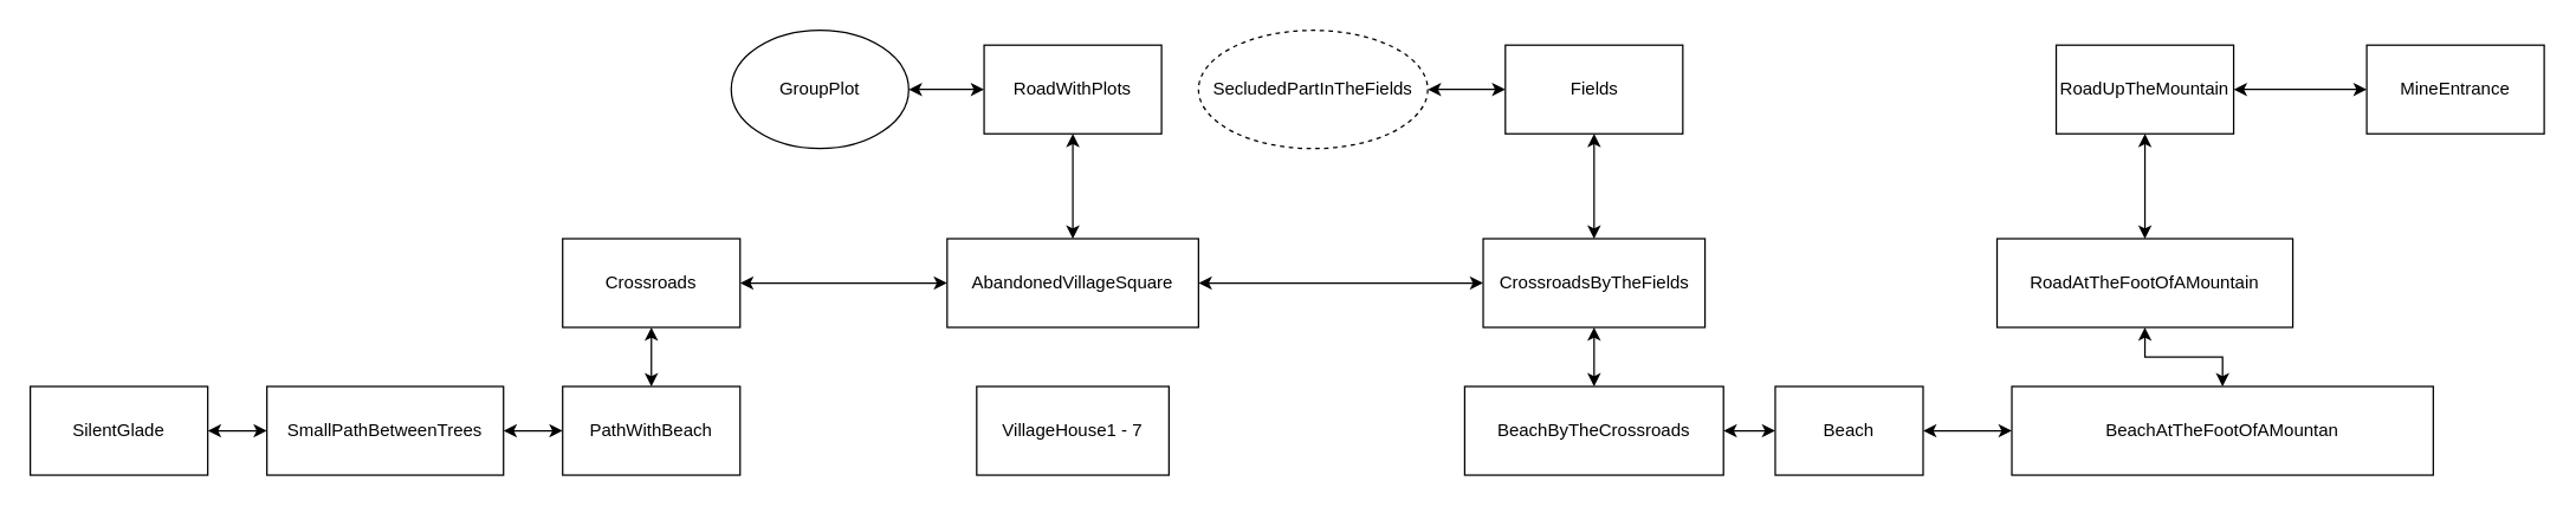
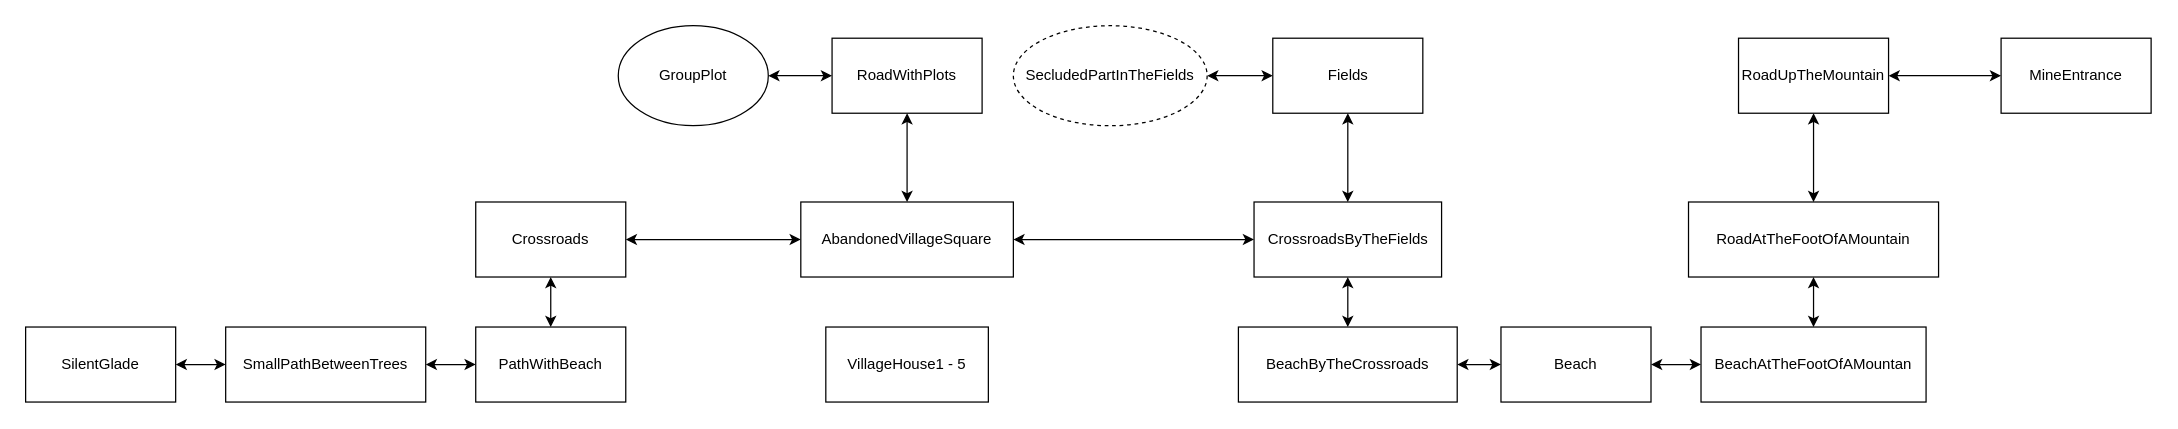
  <mxCell id="0" />
  <mxCell id="1" parent="0" />
  <mxCell id="2" style="edgeStyle=orthogonalEdgeStyle;rounded=0;orthogonalLoop=1;jettySize=auto;html=1;startArrow=classic;startFill=1;" edge="1" parent="1" source="3" target="5"><mxGeometry relative="1" as="geometry" /></mxCell>
  <mxCell id="3" value="SilentGlade" style="rounded=0;whiteSpace=wrap;html=1;" vertex="1" parent="1"><mxGeometry x="20" y="261" width="120" height="60" as="geometry" /></mxCell>
  <mxCell id="4" style="edgeStyle=orthogonalEdgeStyle;rounded=0;orthogonalLoop=1;jettySize=auto;html=1;startArrow=classic;startFill=1;" edge="1" parent="1" source="5" target="7"><mxGeometry relative="1" as="geometry" /></mxCell>
  <mxCell id="5" value="SmallPathBetweenTrees" style="rounded=0;whiteSpace=wrap;html=1;" vertex="1" parent="1"><mxGeometry x="180" y="261" width="160" height="60" as="geometry" /></mxCell>
  <mxCell id="6" style="edgeStyle=orthogonalEdgeStyle;rounded=0;orthogonalLoop=1;jettySize=auto;html=1;startArrow=classic;startFill=1;" edge="1" parent="1" source="7" target="9"><mxGeometry relative="1" as="geometry" /></mxCell>
  <mxCell id="7" value="PathWithBeach" style="rounded=0;whiteSpace=wrap;html=1;" vertex="1" parent="1"><mxGeometry x="380" y="261" width="120" height="60" as="geometry" /></mxCell>
  <mxCell id="8" style="edgeStyle=orthogonalEdgeStyle;rounded=0;orthogonalLoop=1;jettySize=auto;html=1;entryX=0;entryY=0.5;entryDx=0;entryDy=0;startArrow=classic;startFill=1;" edge="1" parent="1" source="9" target="12"><mxGeometry relative="1" as="geometry" /></mxCell>
  <mxCell id="9" value="Crossroads" style="rounded=0;whiteSpace=wrap;html=1;" vertex="1" parent="1"><mxGeometry x="380" y="161" width="120" height="60" as="geometry" /></mxCell>
  <mxCell id="10" style="edgeStyle=orthogonalEdgeStyle;rounded=0;orthogonalLoop=1;jettySize=auto;html=1;startArrow=classic;startFill=1;" edge="1" parent="1" source="12" target="13"><mxGeometry relative="1" as="geometry" /></mxCell>
  <mxCell id="11" style="edgeStyle=orthogonalEdgeStyle;rounded=0;orthogonalLoop=1;jettySize=auto;html=1;startArrow=classic;startFill=1;" edge="1" parent="1" source="12" target="15"><mxGeometry relative="1" as="geometry" /></mxCell>
  <mxCell id="12" value="AbandonedVillageSquare" style="rounded=0;whiteSpace=wrap;html=1;" vertex="1" parent="1"><mxGeometry x="640" y="161" width="170" height="60" as="geometry" /></mxCell>
  <mxCell id="13" value="RoadWithPlots" style="rounded=0;whiteSpace=wrap;html=1;" vertex="1" parent="1"><mxGeometry x="665" y="30" width="120" height="60" as="geometry" /></mxCell>
  <mxCell id="14" style="edgeStyle=orthogonalEdgeStyle;rounded=0;orthogonalLoop=1;jettySize=auto;html=1;startArrow=classic;startFill=1;" edge="1" parent="1" source="15" target="17"><mxGeometry relative="1" as="geometry" /></mxCell>
  <mxCell id="15" value="CrossroadsByTheFields" style="rounded=0;whiteSpace=wrap;html=1;" vertex="1" parent="1"><mxGeometry x="1002.5" y="161" width="150" height="60" as="geometry" /></mxCell>
  <mxCell id="16" style="edgeStyle=orthogonalEdgeStyle;rounded=0;orthogonalLoop=1;jettySize=auto;html=1;startArrow=classic;startFill=1;" edge="1" parent="1" source="17" target="28"><mxGeometry relative="1" as="geometry" /></mxCell>
  <mxCell id="17" value="BeachByTheCrossroads" style="rounded=0;whiteSpace=wrap;html=1;" vertex="1" parent="1"><mxGeometry x="990" y="261" width="175" height="60" as="geometry" /></mxCell>
  <mxCell id="18" style="edgeStyle=orthogonalEdgeStyle;rounded=0;orthogonalLoop=1;jettySize=auto;html=1;startArrow=classic;startFill=1;" edge="1" parent="1" source="19" target="13"><mxGeometry relative="1" as="geometry" /></mxCell>
  <mxCell id="19" value="GroupPlot" style="ellipse;whiteSpace=wrap;html=1;" vertex="1" parent="1"><mxGeometry x="494" y="20" width="120" height="80" as="geometry" /></mxCell>
- <mxCell id="20" value="VillageHouse1 - 7" style="rounded=0;whiteSpace=wrap;html=1;" vertex="1" parent="1"><mxGeometry x="660" y="261" width="130" height="60" as="geometry" /></mxCell>
+ <mxCell id="20" value="VillageHouse1 - 5" style="rounded=0;whiteSpace=wrap;html=1;" vertex="1" parent="1"><mxGeometry x="660" y="261" width="130" height="60" as="geometry" /></mxCell>
  <mxCell id="21" style="edgeStyle=orthogonalEdgeStyle;rounded=0;orthogonalLoop=1;jettySize=auto;html=1;startArrow=classic;startFill=1;" edge="1" parent="1" source="23" target="15"><mxGeometry relative="1" as="geometry" /></mxCell>
  <mxCell id="22" style="edgeStyle=orthogonalEdgeStyle;rounded=0;orthogonalLoop=1;jettySize=auto;html=1;startArrow=classic;startFill=1;" edge="1" parent="1" source="23" target="24"><mxGeometry relative="1" as="geometry" /></mxCell>
  <mxCell id="23" value="Fields" style="rounded=0;whiteSpace=wrap;html=1;" vertex="1" parent="1"><mxGeometry x="1017.5" y="30" width="120" height="60" as="geometry" /></mxCell>
  <mxCell id="24" value="SecludedPartInTheFields" style="ellipse;whiteSpace=wrap;html=1;dashed=1;" vertex="1" parent="1"><mxGeometry x="810" y="20" width="155" height="80" as="geometry" /></mxCell>
  <mxCell id="25" style="edgeStyle=orthogonalEdgeStyle;rounded=0;orthogonalLoop=1;jettySize=auto;html=1;startArrow=classic;startFill=1;" edge="1" parent="1" source="26" target="32"><mxGeometry relative="1" as="geometry" /></mxCell>
  <mxCell id="26" value="RoadAtTheFootOfAMountain" style="rounded=0;whiteSpace=wrap;html=1;" vertex="1" parent="1"><mxGeometry x="1350" y="161" width="200" height="60" as="geometry" /></mxCell>
  <mxCell id="27" style="edgeStyle=orthogonalEdgeStyle;rounded=0;orthogonalLoop=1;jettySize=auto;html=1;startArrow=classic;startFill=1;" edge="1" parent="1" source="28" target="30"><mxGeometry relative="1" as="geometry" /></mxCell>
- <mxCell id="28" value="Beach" style="rounded=0;whiteSpace=wrap;html=1;" vertex="1" parent="1"><mxGeometry x="1200" y="261" width="100" height="60" as="geometry" /></mxCell>
+ <mxCell id="28" value="Beach" style="rounded=0;whiteSpace=wrap;html=1;" vertex="1" parent="1"><mxGeometry x="1200" y="261" width="120" height="60" as="geometry" /></mxCell>
  <mxCell id="29" style="edgeStyle=orthogonalEdgeStyle;rounded=0;orthogonalLoop=1;jettySize=auto;html=1;startArrow=classic;startFill=1;" edge="1" parent="1" source="30" target="26"><mxGeometry relative="1" as="geometry" /></mxCell>
- <mxCell id="30" value="BeachAtTheFootOfAMountan" style="rounded=0;whiteSpace=wrap;html=1;" vertex="1" parent="1"><mxGeometry x="1360" y="261" width="285" height="60" as="geometry" /></mxCell>
+ <mxCell id="30" value="BeachAtTheFootOfAMountan" style="rounded=0;whiteSpace=wrap;html=1;" vertex="1" parent="1"><mxGeometry x="1360" y="261" width="180" height="60" as="geometry" /></mxCell>
  <mxCell id="31" style="edgeStyle=orthogonalEdgeStyle;rounded=0;orthogonalLoop=1;jettySize=auto;html=1;startArrow=classic;startFill=1;" edge="1" parent="1" source="32" target="33"><mxGeometry relative="1" as="geometry" /></mxCell>
  <mxCell id="32" value="RoadUpTheMountain" style="rounded=0;whiteSpace=wrap;html=1;" vertex="1" parent="1"><mxGeometry x="1390" y="30" width="120" height="60" as="geometry" /></mxCell>
  <mxCell id="33" value="MineEntrance" style="rounded=0;whiteSpace=wrap;html=1;" vertex="1" parent="1"><mxGeometry x="1600" y="30" width="120" height="60" as="geometry" /></mxCell>
